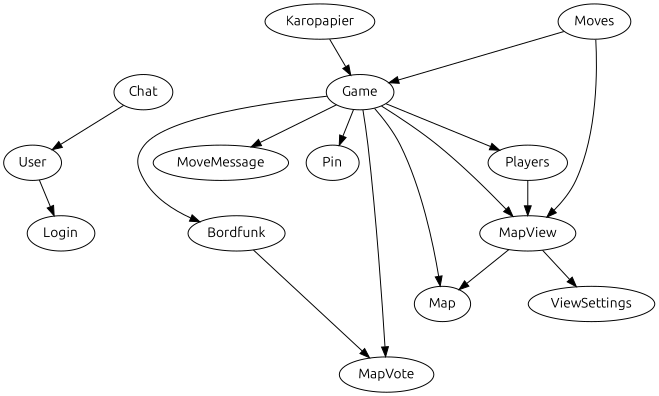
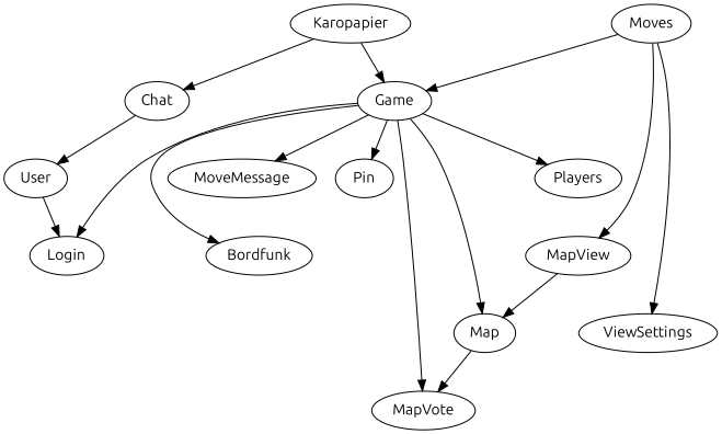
  digraph {
    fontname=Ubuntu
    node [fontname=Ubuntu]
    edge [fontname=Ubuntu]
    Karopapier
    Game
    Chat
    User
    Login
    Map
    MapVote
    MapView
    Players
    MoveMessage
    Pin
    Bordfunk
    ViewSettings
    Moves
    Karopapier -> Game
+   Karopapier -> Chat
    Game -> Map
    Game -> MapVote
-   Game -> MapView
+   Game -> Login
    Game -> Players
    Game -> MoveMessage
    Game -> Pin
    Game -> Bordfunk
    Chat -> User
    User -> Login
-   Bordfunk -> MapVote
+   Map -> MapVote
    MapView -> Map
-   MapView -> ViewSettings
-   Players -> MapView
+   Moves -> ViewSettings
    Moves -> Game
    Moves -> MapView
  }
